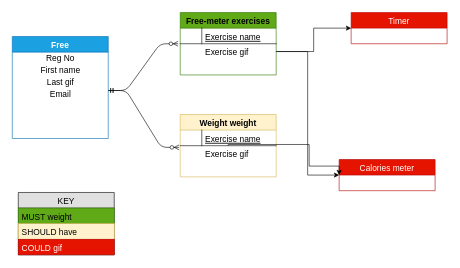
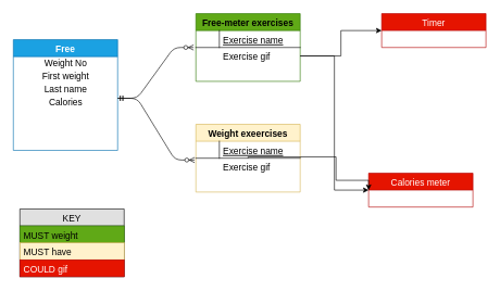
  <mxCell id="0" />
  <mxCell id="1" parent="0" />
  <mxCell id="2" value="Free" style="swimlane;fontStyle=1;childLayout=stackLayout;horizontal=1;startSize=26;horizontalStack=0;resizeParent=1;resizeLast=0;collapsible=1;marginBottom=0;rounded=0;shadow=0;strokeWidth=1;fontSize=14;fillColor=#1ba1e2;strokeColor=#006EAF;fontColor=#ffffff;" parent="1" vertex="1"><mxGeometry x="20" y="60" width="160" height="170" as="geometry"><mxRectangle x="20" y="80" width="160" height="26" as="alternateBounds" /></mxGeometry></mxCell>
- <mxCell id="3" value="&lt;font style=&quot;font-size: 14px&quot;&gt;Reg No&lt;/font&gt;" style="text;html=1;align=center;verticalAlign=middle;resizable=0;points=[];autosize=1;" vertex="1" parent="2"><mxGeometry y="26" width="160" height="20" as="geometry" /></mxCell>
- <mxCell id="4" value="&lt;font style=&quot;font-size: 14px&quot;&gt;First name&lt;/font&gt;" style="text;html=1;align=center;verticalAlign=middle;resizable=0;points=[];autosize=1;" vertex="1" parent="2"><mxGeometry y="46" width="160" height="20" as="geometry" /></mxCell>
- <mxCell id="5" value="&lt;font style=&quot;font-size: 14px&quot;&gt;Last gif&lt;/font&gt;" style="text;html=1;align=center;verticalAlign=middle;resizable=0;points=[];autosize=1;" vertex="1" parent="2"><mxGeometry y="66" width="160" height="20" as="geometry" /></mxCell>
- <mxCell id="6" value="&lt;font style=&quot;font-size: 14px&quot;&gt;Email&lt;/font&gt;" style="text;html=1;align=center;verticalAlign=middle;resizable=0;points=[];autosize=1;" vertex="1" parent="2"><mxGeometry y="86" width="160" height="20" as="geometry" /></mxCell>
+ <mxCell id="3" value="&lt;font style=&quot;font-size: 14px&quot;&gt;Weight No&lt;/font&gt;" style="text;html=1;align=center;verticalAlign=middle;resizable=0;points=[];autosize=1;" vertex="1" parent="2"><mxGeometry y="26" width="160" height="20" as="geometry" /></mxCell>
+ <mxCell id="4" value="&lt;font style=&quot;font-size: 14px&quot;&gt;First weight&lt;/font&gt;" style="text;html=1;align=center;verticalAlign=middle;resizable=0;points=[];autosize=1;" vertex="1" parent="2"><mxGeometry y="46" width="160" height="20" as="geometry" /></mxCell>
+ <mxCell id="5" value="&lt;font style=&quot;font-size: 14px&quot;&gt;Last name&lt;/font&gt;" style="text;html=1;align=center;verticalAlign=middle;resizable=0;points=[];autosize=1;" vertex="1" parent="2"><mxGeometry y="66" width="160" height="20" as="geometry" /></mxCell>
+ <mxCell id="6" value="&lt;font style=&quot;font-size: 14px&quot;&gt;Calories&lt;/font&gt;" style="text;html=1;align=center;verticalAlign=middle;resizable=0;points=[];autosize=1;" vertex="1" parent="2"><mxGeometry y="86" width="160" height="20" as="geometry" /></mxCell>
  <mxCell id="7" value="Free-meter exercises" style="swimlane;fontStyle=1;childLayout=stackLayout;horizontal=1;startSize=26;horizontalStack=0;resizeParent=1;resizeLast=0;collapsible=1;marginBottom=0;rounded=0;shadow=0;strokeWidth=1;fillColor=#60a917;strokeColor=#2D7600;fontColor=#000000;fontSize=14;" parent="1" vertex="1"><mxGeometry x="300" y="20" width="160" height="104" as="geometry"><mxRectangle x="260" y="80" width="160" height="26" as="alternateBounds" /></mxGeometry></mxCell>
  <mxCell id="8" value="Exercise name" style="shape=partialRectangle;top=0;left=0;right=0;bottom=1;align=left;verticalAlign=top;fillColor=none;spacingLeft=40;spacingRight=4;overflow=hidden;rotatable=0;points=[[0,0.5],[1,0.5]];portConstraint=eastwest;dropTarget=0;rounded=0;shadow=0;strokeWidth=1;fontStyle=4;fontSize=14;" parent="7" vertex="1"><mxGeometry y="26" width="160" height="26" as="geometry" /></mxCell>
  <mxCell id="9" value="" style="shape=partialRectangle;top=0;left=0;bottom=0;fillColor=none;align=left;verticalAlign=top;spacingLeft=4;spacingRight=4;overflow=hidden;rotatable=0;points=[];portConstraint=eastwest;part=1;" parent="8" vertex="1" connectable="0"><mxGeometry width="36" height="26" as="geometry" /></mxCell>
  <mxCell id="10" value="Exercise gif" style="shape=partialRectangle;top=0;left=0;right=0;bottom=0;align=left;verticalAlign=top;fillColor=none;spacingLeft=40;spacingRight=4;overflow=hidden;rotatable=0;points=[[0,0.5],[1,0.5]];portConstraint=eastwest;dropTarget=0;rounded=0;shadow=0;strokeWidth=1;fontSize=14;" parent="7" vertex="1"><mxGeometry y="52" width="160" height="26" as="geometry" /></mxCell>
- <mxCell id="11" value="Weight weight" style="swimlane;fontStyle=1;childLayout=stackLayout;horizontal=1;startSize=26;horizontalStack=0;resizeParent=1;resizeLast=0;collapsible=1;marginBottom=0;rounded=0;shadow=0;strokeWidth=1;fillColor=#fff2cc;strokeColor=#d6b656;fontSize=14;" parent="1" vertex="1"><mxGeometry x="300" y="190" width="160" height="104" as="geometry"><mxRectangle x="260" y="270" width="160" height="26" as="alternateBounds" /></mxGeometry></mxCell>
+ <mxCell id="11" value="Weight exeercises" style="swimlane;fontStyle=1;childLayout=stackLayout;horizontal=1;startSize=26;horizontalStack=0;resizeParent=1;resizeLast=0;collapsible=1;marginBottom=0;rounded=0;shadow=0;strokeWidth=1;fillColor=#fff2cc;strokeColor=#d6b656;fontSize=14;" parent="1" vertex="1"><mxGeometry x="300" y="190" width="160" height="104" as="geometry"><mxRectangle x="260" y="270" width="160" height="26" as="alternateBounds" /></mxGeometry></mxCell>
  <mxCell id="12" value="Exercise name" style="shape=partialRectangle;top=0;left=0;right=0;bottom=1;align=left;verticalAlign=top;fillColor=none;spacingLeft=40;spacingRight=4;overflow=hidden;rotatable=0;points=[[0,0.5],[1,0.5]];portConstraint=eastwest;dropTarget=0;rounded=0;shadow=0;strokeWidth=1;fontStyle=4;fontSize=14;" parent="11" vertex="1"><mxGeometry y="26" width="160" height="26" as="geometry" /></mxCell>
  <mxCell id="13" value="" style="shape=partialRectangle;top=0;left=0;bottom=0;fillColor=none;align=left;verticalAlign=top;spacingLeft=4;spacingRight=4;overflow=hidden;rotatable=0;points=[];portConstraint=eastwest;part=1;" parent="12" vertex="1" connectable="0"><mxGeometry width="36" height="26" as="geometry" /></mxCell>
  <mxCell id="14" value="Timer" style="swimlane;fontStyle=0;childLayout=stackLayout;horizontal=1;startSize=26;fillColor=#e51400;horizontalStack=0;resizeParent=1;resizeParentMax=0;resizeLast=0;collapsible=1;marginBottom=0;swimlaneFillColor=#ffffff;align=center;fontSize=14;strokeColor=#B20000;fontColor=#ffffff;" vertex="1" parent="1"><mxGeometry x="585" y="20" width="160" height="52" as="geometry" /></mxCell>
  <mxCell id="15" value="Calories meter" style="swimlane;fontStyle=0;childLayout=stackLayout;horizontal=1;startSize=26;fillColor=#e51400;horizontalStack=0;resizeParent=1;resizeParentMax=0;resizeLast=0;collapsible=1;marginBottom=0;swimlaneFillColor=#ffffff;align=center;fontSize=14;strokeColor=#B20000;fontColor=#ffffff;" vertex="1" parent="1"><mxGeometry x="565" y="265" width="160" height="52" as="geometry" /></mxCell>
  <mxCell id="16" value="KEY" style="swimlane;fontStyle=0;childLayout=stackLayout;horizontal=1;startSize=26;fillColor=#e0e0e0;horizontalStack=0;resizeParent=1;resizeParentMax=0;resizeLast=0;collapsible=1;marginBottom=0;swimlaneFillColor=#ffffff;align=center;fontSize=14;" vertex="1" parent="1"><mxGeometry x="30" y="320" width="160" height="104" as="geometry" /></mxCell>
  <mxCell id="17" value="MUST weight" style="text;strokeColor=#2D7600;fillColor=#60a917;spacingLeft=4;spacingRight=4;overflow=hidden;rotatable=0;points=[[0,0.5],[1,0.5]];portConstraint=eastwest;fontSize=14;fontColor=#000000;" vertex="1" parent="16"><mxGeometry y="26" width="160" height="26" as="geometry" /></mxCell>
- <mxCell id="18" value="SHOULD have" style="text;strokeColor=#d6b656;fillColor=#fff2cc;spacingLeft=4;spacingRight=4;overflow=hidden;rotatable=0;points=[[0,0.5],[1,0.5]];portConstraint=eastwest;fontSize=14;" vertex="1" parent="16"><mxGeometry y="52" width="160" height="26" as="geometry" /></mxCell>
+ <mxCell id="18" value="MUST have" style="text;strokeColor=#d6b656;fillColor=#fff2cc;spacingLeft=4;spacingRight=4;overflow=hidden;rotatable=0;points=[[0,0.5],[1,0.5]];portConstraint=eastwest;fontSize=14;" vertex="1" parent="16"><mxGeometry y="52" width="160" height="26" as="geometry" /></mxCell>
  <mxCell id="19" value="COULD gif" style="text;strokeColor=#B20000;fillColor=#e51400;spacingLeft=4;spacingRight=4;overflow=hidden;rotatable=0;points=[[0,0.5],[1,0.5]];portConstraint=eastwest;fontSize=14;fontColor=#ffffff;" vertex="1" parent="16"><mxGeometry y="78" width="160" height="26" as="geometry" /></mxCell>
  <mxCell id="20" value="" style="edgeStyle=entityRelationEdgeStyle;fontSize=12;html=1;endArrow=ERzeroToMany;startArrow=ERmandOne;entryX=-0.022;entryY=1;entryDx=0;entryDy=0;entryPerimeter=0;" edge="1" parent="1" target="8"><mxGeometry width="100" height="100" relative="1" as="geometry"><mxPoint x="180" y="150" as="sourcePoint" /><mxPoint x="280" y="50" as="targetPoint" /></mxGeometry></mxCell>
  <mxCell id="21" value="" style="edgeStyle=entityRelationEdgeStyle;fontSize=12;html=1;endArrow=ERzeroToMany;startArrow=ERmandOne;entryX=-0.012;entryY=0.108;entryDx=0;entryDy=0;entryPerimeter=0;" edge="1" parent="1" target="25"><mxGeometry width="100" height="100" relative="1" as="geometry"><mxPoint x="180" y="150" as="sourcePoint" /><mxPoint x="290" y="250" as="targetPoint" /></mxGeometry></mxCell>
  <mxCell id="22" style="edgeStyle=orthogonalEdgeStyle;rounded=0;orthogonalLoop=1;jettySize=auto;html=1;entryX=0;entryY=0.5;entryDx=0;entryDy=0;fontSize=14;fontColor=#000000;" edge="1" parent="1" source="10" target="14"><mxGeometry relative="1" as="geometry" /></mxCell>
  <mxCell id="23" style="edgeStyle=orthogonalEdgeStyle;rounded=0;orthogonalLoop=1;jettySize=auto;html=1;exitX=1;exitY=0.5;exitDx=0;exitDy=0;entryX=0;entryY=0.5;entryDx=0;entryDy=0;fontSize=14;fontColor=#000000;" edge="1" parent="1" source="10" target="15"><mxGeometry relative="1" as="geometry" /></mxCell>
  <mxCell id="24" style="edgeStyle=orthogonalEdgeStyle;rounded=0;orthogonalLoop=1;jettySize=auto;html=1;entryX=0;entryY=0.5;entryDx=0;entryDy=0;fontSize=14;fontColor=#000000;" edge="1" parent="1" source="25" target="15"><mxGeometry relative="1" as="geometry"><Array as="points"><mxPoint x="380" y="240" /><mxPoint x="515" y="240" /><mxPoint x="515" y="276" /></Array></mxGeometry></mxCell>
  <mxCell id="25" value="Exercise gif" style="shape=partialRectangle;top=0;left=0;right=0;bottom=0;align=left;verticalAlign=top;fillColor=none;spacingLeft=40;spacingRight=4;overflow=hidden;rotatable=0;points=[[0,0.5],[1,0.5]];portConstraint=eastwest;dropTarget=0;rounded=0;shadow=0;strokeWidth=1;fontSize=14;" parent="1" vertex="1"><mxGeometry x="300" y="242" width="160" height="26" as="geometry" /></mxCell>
